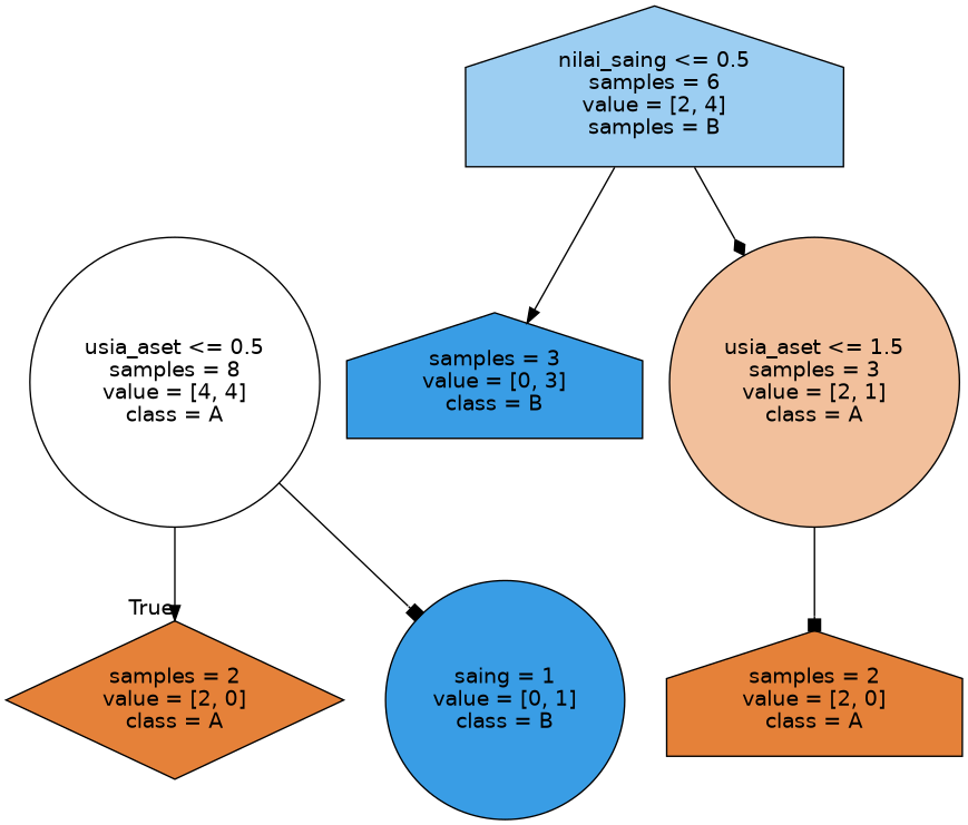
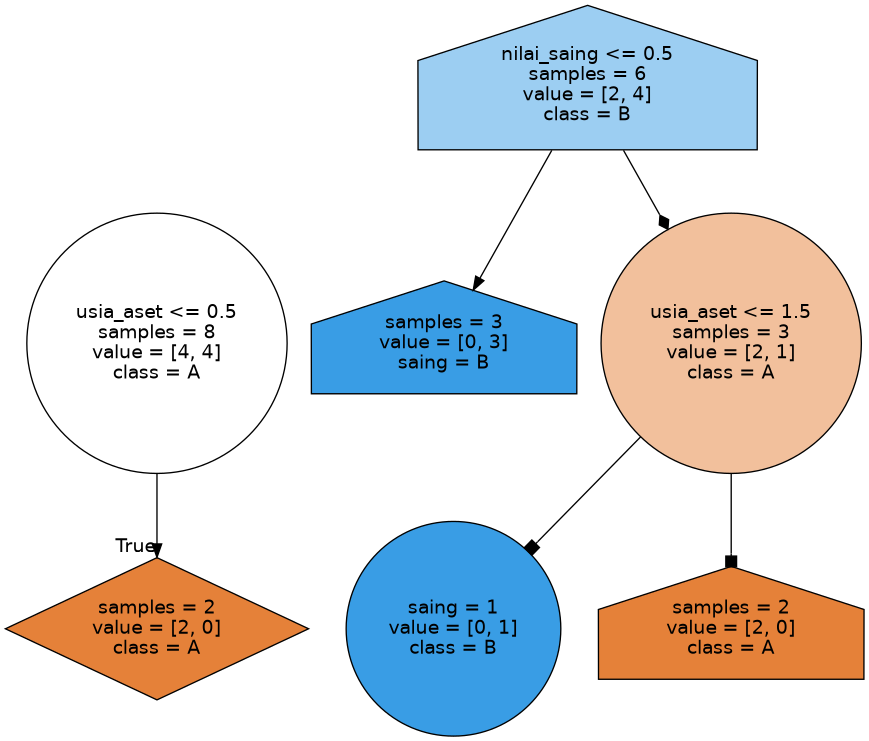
  digraph {
    node [color=black fillcolor="#e58139" fontname=helvetica shape=circle style=filled]
    edge [arrowhead=normal fontname=helvetica]
    n1 [fillcolor="#ffffff" label="usia_aset <= 0.5\nsamples = 8\nvalue = [4, 4]\nclass = A"]
    n2 [label="samples = 2\nvalue = [2, 0]\nclass = A" shape=diamond]
-   n3 [fillcolor="#9ccef2" label="nilai_saing <= 0.5\nsamples = 6\nvalue = [2, 4]\nsamples = B" shape=house]
-   n4 [fillcolor="#399de5" label="samples = 3\nvalue = [0, 3]\nclass = B" shape=house]
+   n3 [fillcolor="#9ccef2" label="nilai_saing <= 0.5\nsamples = 6\nvalue = [2, 4]\nclass = B" shape=house]
+   n4 [fillcolor="#399de5" label="samples = 3\nvalue = [0, 3]\nsaing = B" shape=house]
    n5 [fillcolor="#f2c09c" label="usia_aset <= 1.5\nsamples = 3\nvalue = [2, 1]\nclass = A"]
    n6 [fillcolor="#399de5" label="saing = 1\nvalue = [0, 1]\nclass = B"]
    n7 [label="samples = 2\nvalue = [2, 0]\nclass = A" shape=house]
    n1 -> n2 [headlabel=True labelangle=45 labeldistance=2.5]
    n3 -> n4
    n3 -> n5 [arrowhead=diamond]
-   n1 -> n6 [arrowhead=box]
+   n5 -> n6 [arrowhead=box]
    n5 -> n7 [arrowhead=box]
  }
